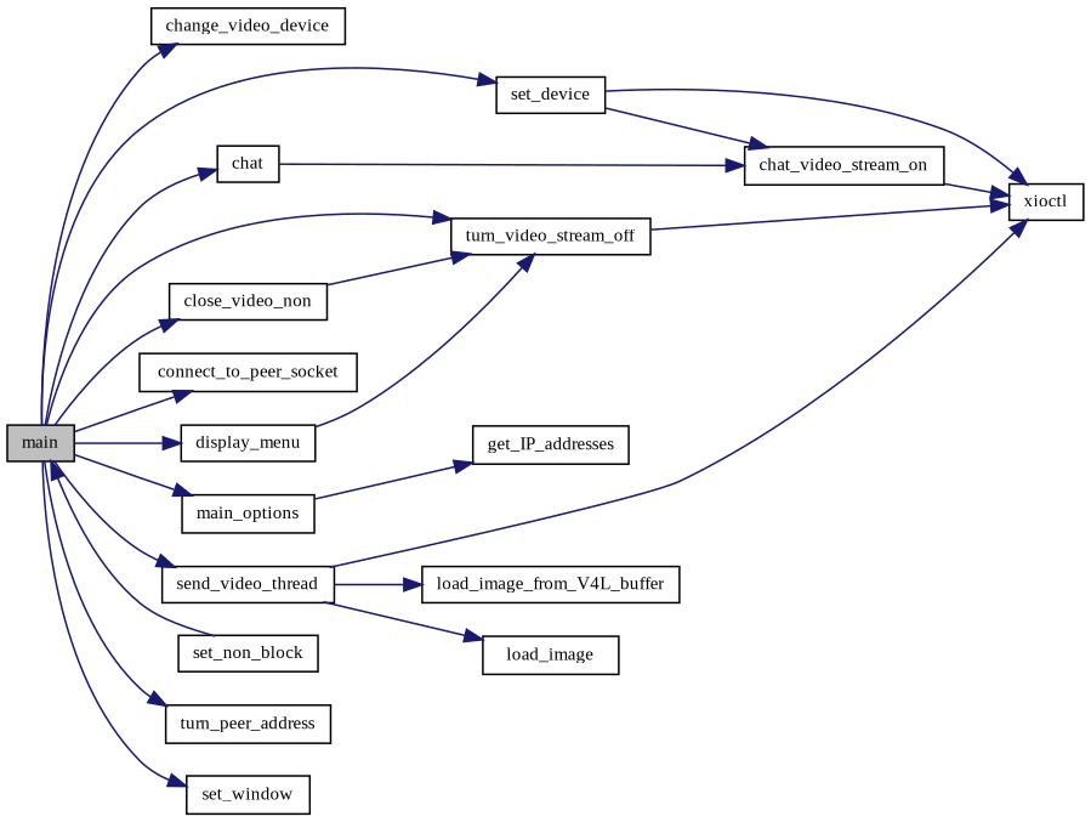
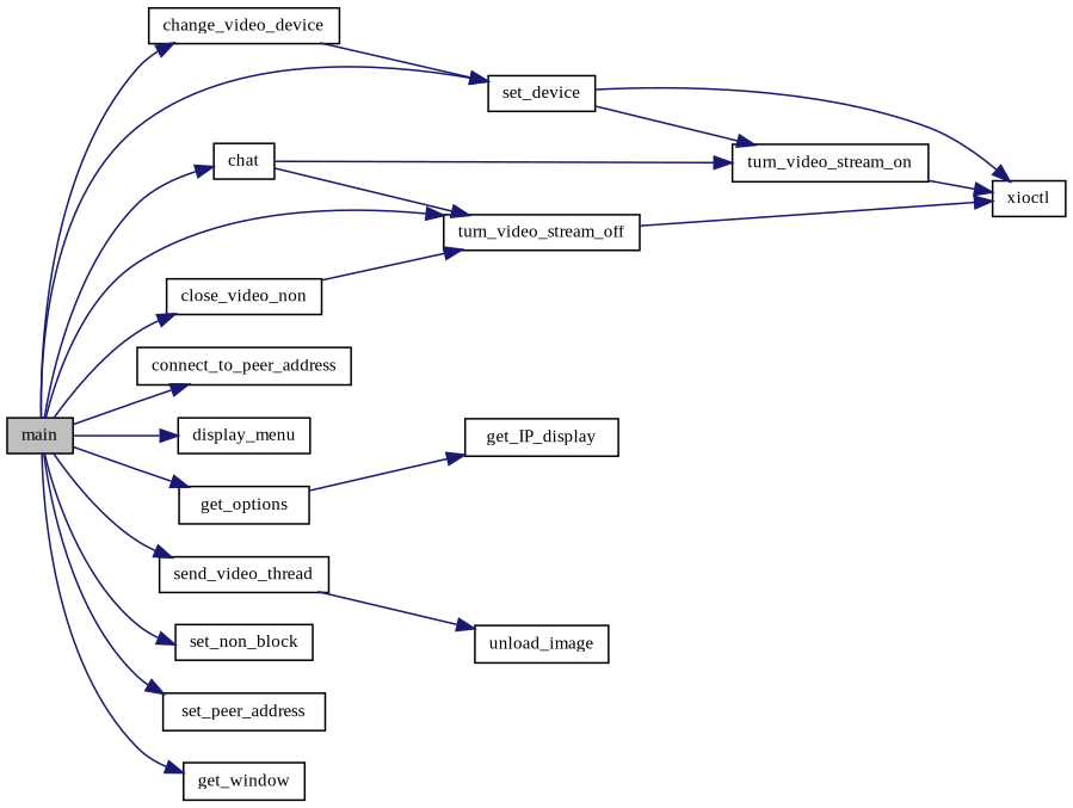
  digraph {
    fontname="Liberation Serif"
    rankdir=LR
    node [color=black fillcolor=white fontname="Liberation Serif" fontsize=10 shape=record style=filled]
    edge [color=midnightblue fontname="Liberation Serif" fontsize=10 labelfontname=Helvetica labelfontsize=10 style=solid]
    n1 [fillcolor=grey75 fontcolor=black height=0.2 label=main width=0.4]
    n2 [height=0.2 label=change_video_device width=0.4]
    n3 [height=0.2 label=set_device width=0.4]
    n4 [height=0.2 label=chat width=0.4]
    n5 [height=0.2 label=turn_video_stream_off width=0.4]
    n6 [height=0.2 label=close_video_non width=0.4]
-   n7 [height=0.2 label=connect_to_peer_socket width=0.4]
+   n7 [height=0.2 label=connect_to_peer_address width=0.4]
    n8 [height=0.2 label=display_menu width=0.4]
-   n9 [height=0.2 label=main_options width=0.4]
+   n9 [height=0.2 label=get_options width=0.4]
    n10 [height=0.2 label=send_video_thread width=0.4]
    n11 [height=0.2 label=set_non_block width=0.4]
-   n12 [height=0.2 label=turn_peer_address width=0.4]
-   n13 [height=0.2 label=set_window width=0.4]
+   n12 [height=0.2 label=set_peer_address width=0.4]
+   n13 [height=0.2 label=get_window width=0.4]
    n14 [height=0.2 label=xioctl width=0.4]
-   n15 [height=0.2 label=chat_video_stream_on width=0.4]
-   n16 [height=0.2 label=get_IP_addresses width=0.4]
-   n17 [height=0.2 label=load_image_from_V4L_buffer width=0.4]
-   n18 [height=0.2 label=load_image width=0.4]
+   n15 [height=0.2 label=turn_video_stream_on width=0.4]
+   n16 [height=0.2 label=get_IP_display width=0.4]
+   n18 [height=0.2 label=unload_image width=0.4]
    n1 -> n2
    n1 -> n3
    n1 -> n4
    n1 -> n5
    n1 -> n6
    n1 -> n7
    n1 -> n8
    n1 -> n9
    n1 -> n10
-   n11 -> n1
+   n1 -> n11
    n1 -> n12
    n1 -> n13
+   n2 -> n3
    n3 -> n14
    n3 -> n15
-   n8 -> n5
+   n4 -> n5
    n4 -> n15
    n5 -> n14
    n6 -> n5
    n9 -> n16
-   n10 -> n14
-   n10 -> n17
    n10 -> n18
    n15 -> n14
  }
